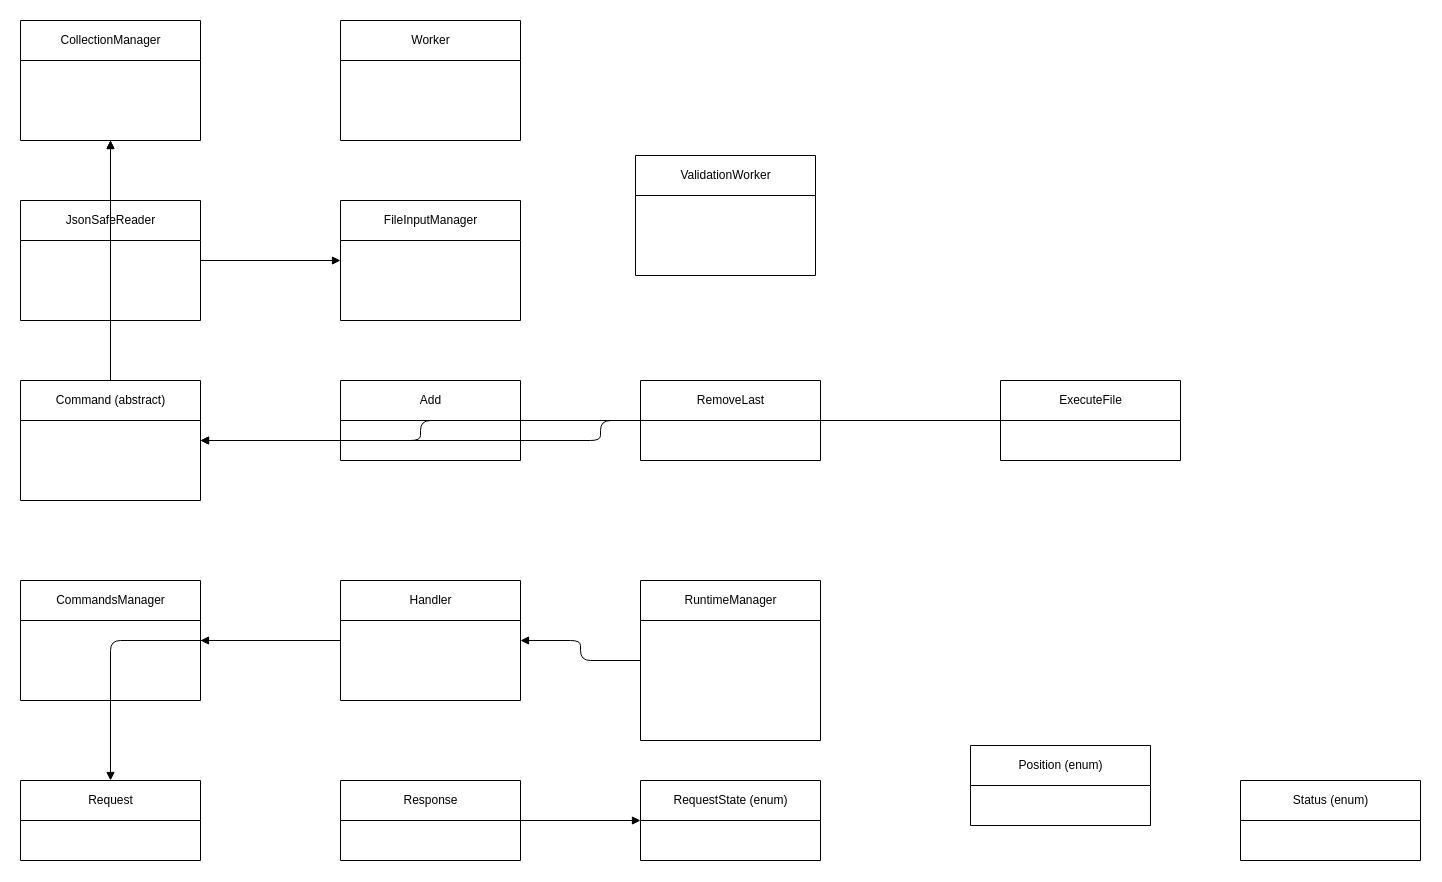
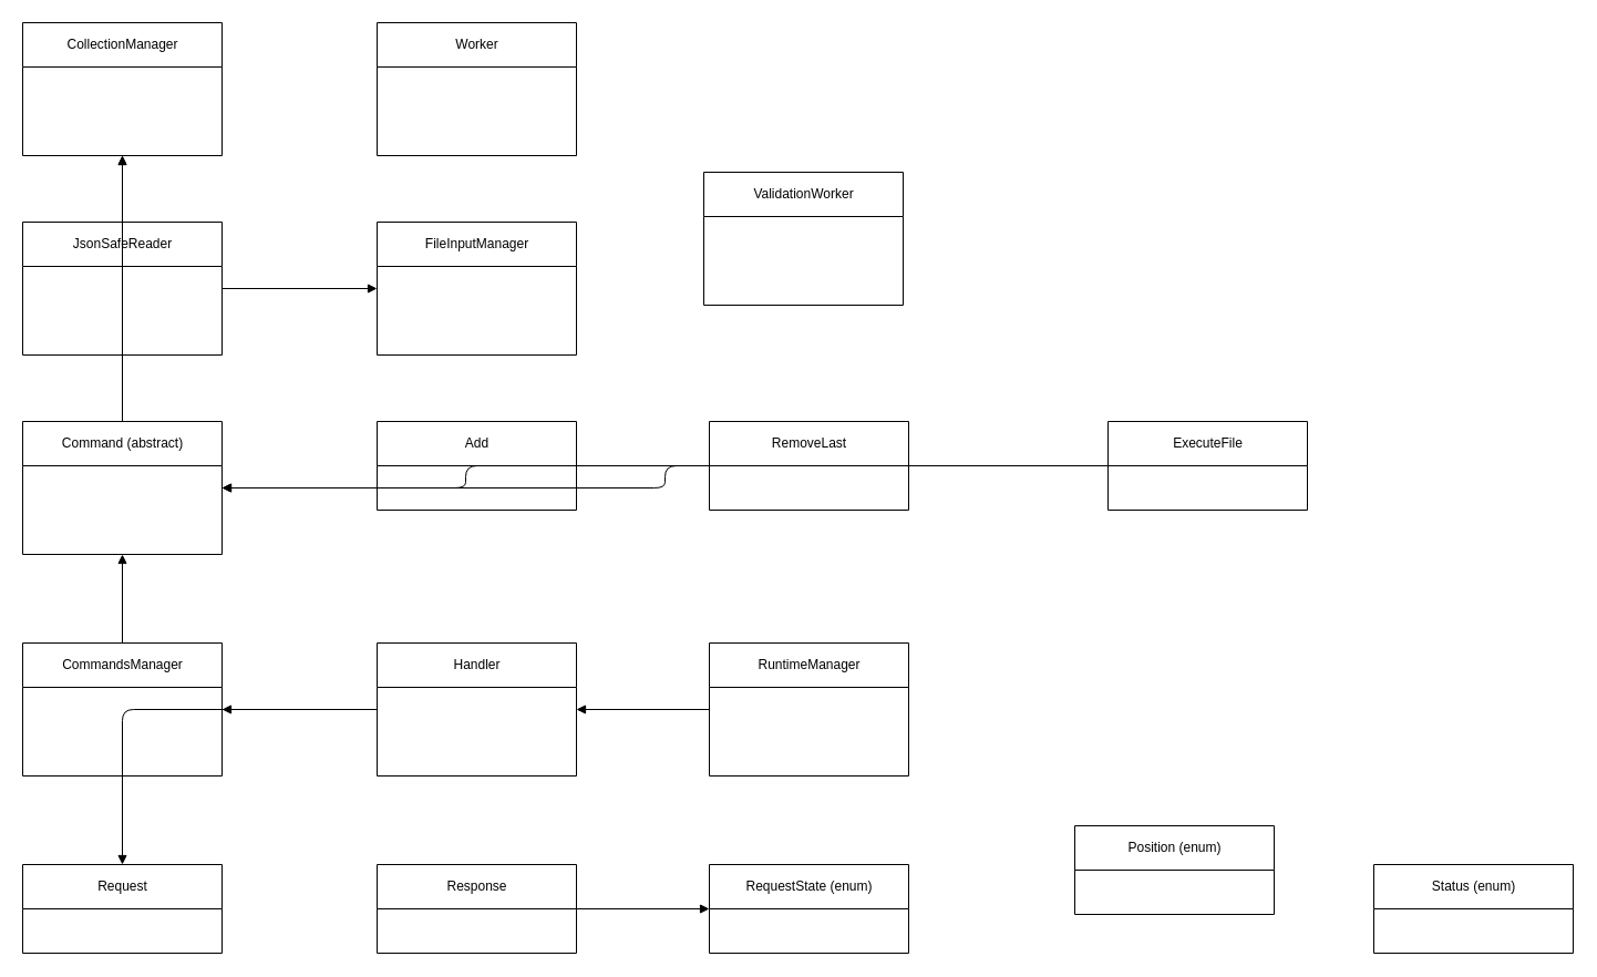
  <mxCell id="0" />
  <mxCell id="1" parent="0" />
  <mxCell id="2" value="CollectionManager" style="shape=swimlane;html=1;" vertex="1" parent="1"><mxGeometry x="20" y="20" width="180" height="120" as="geometry" /></mxCell>
  <mxCell id="3" value="Worker" style="shape=swimlane;html=1;" vertex="1" parent="1"><mxGeometry x="340" y="20" width="180" height="120" as="geometry" /></mxCell>
  <mxCell id="4" value="JsonSafeReader" style="shape=swimlane;html=1;" vertex="1" parent="1"><mxGeometry x="20" y="200" width="180" height="120" as="geometry" /></mxCell>
  <mxCell id="5" value="FileInputManager" style="shape=swimlane;html=1;" vertex="1" parent="1"><mxGeometry x="340" y="200" width="180" height="120" as="geometry" /></mxCell>
  <mxCell id="6" value="ValidationWorker" style="shape=swimlane;html=1;" vertex="1" parent="1"><mxGeometry x="635" y="155" width="180" height="120" as="geometry" /></mxCell>
  <mxCell id="7" value="Command (abstract)" style="shape=swimlane;html=1;" vertex="1" parent="1"><mxGeometry x="20" y="380" width="180" height="120" as="geometry" /></mxCell>
  <mxCell id="8" value="Add" style="shape=swimlane;html=1;" vertex="1" parent="1"><mxGeometry x="340" y="380" width="180" height="80" as="geometry" /></mxCell>
  <mxCell id="9" value="RemoveLast" style="shape=swimlane;html=1;" vertex="1" parent="1"><mxGeometry x="640" y="380" width="180" height="80" as="geometry" /></mxCell>
  <mxCell id="10" value="ExecuteFile" style="shape=swimlane;html=1;" vertex="1" parent="1"><mxGeometry x="1000" y="380" width="180" height="80" as="geometry" /></mxCell>
  <mxCell id="11" value="CommandsManager" style="shape=swimlane;html=1;" vertex="1" parent="1"><mxGeometry x="20" y="580" width="180" height="120" as="geometry" /></mxCell>
  <mxCell id="12" value="Handler" style="shape=swimlane;html=1;" vertex="1" parent="1"><mxGeometry x="340" y="580" width="180" height="120" as="geometry" /></mxCell>
- <mxCell id="13" value="RuntimeManager" style="shape=swimlane;html=1;" vertex="1" parent="1"><mxGeometry x="640" y="580" width="180" height="160" as="geometry" /></mxCell>
+ <mxCell id="13" value="RuntimeManager" style="shape=swimlane;html=1;" vertex="1" parent="1"><mxGeometry x="640" y="580" width="180" height="120" as="geometry" /></mxCell>
  <mxCell id="14" value="Request" style="shape=swimlane;html=1;" vertex="1" parent="1"><mxGeometry x="20" y="780" width="180" height="80" as="geometry" /></mxCell>
  <mxCell id="15" value="Response" style="shape=swimlane;html=1;" vertex="1" parent="1"><mxGeometry x="340" y="780" width="180" height="80" as="geometry" /></mxCell>
  <mxCell id="16" value="RequestState (enum)" style="shape=swimlane;html=1;" vertex="1" parent="1"><mxGeometry x="640" y="780" width="180" height="80" as="geometry" /></mxCell>
  <mxCell id="17" value="Position (enum)" style="shape=swimlane;html=1;" vertex="1" parent="1"><mxGeometry x="970" y="745" width="180" height="80" as="geometry" /></mxCell>
  <mxCell id="18" value="Status (enum)" style="shape=swimlane;html=1;" vertex="1" parent="1"><mxGeometry x="1240" y="780" width="180" height="80" as="geometry" /></mxCell>
  <mxCell id="19" style="edgeStyle=orthogonalEdgeStyle;endArrow=block;" edge="1" parent="1" source="4" target="5"><mxGeometry relative="1" as="geometry" /></mxCell>
  <mxCell id="20" style="edgeStyle=orthogonalEdgeStyle;endArrow=block;" edge="1" parent="1" source="4" target="2"><mxGeometry relative="1" as="geometry" /></mxCell>
  <mxCell id="21" style="edgeStyle=orthogonalEdgeStyle;endArrow=block;" edge="1" parent="1" source="7" target="2"><mxGeometry relative="1" as="geometry" /></mxCell>
  <mxCell id="22" style="edgeStyle=orthogonalEdgeStyle;endArrow=block;" edge="1" parent="1" source="9" target="7"><mxGeometry relative="1" as="geometry" /></mxCell>
  <mxCell id="23" style="edgeStyle=orthogonalEdgeStyle;endArrow=block;" edge="1" parent="1" source="10" target="7"><mxGeometry relative="1" as="geometry" /></mxCell>
+ <mxCell id="24" style="edgeStyle=orthogonalEdgeStyle;endArrow=block;" edge="1" parent="1" source="11" target="7"><mxGeometry relative="1" as="geometry" /></mxCell>
  <mxCell id="25" style="edgeStyle=orthogonalEdgeStyle;endArrow=block;" edge="1" parent="1" source="12" target="11"><mxGeometry relative="1" as="geometry" /></mxCell>
  <mxCell id="26" style="edgeStyle=orthogonalEdgeStyle;endArrow=block;" edge="1" parent="1" source="13" target="12"><mxGeometry relative="1" as="geometry" /></mxCell>
  <mxCell id="27" style="edgeStyle=orthogonalEdgeStyle;endArrow=block;" edge="1" parent="1" source="12" target="14"><mxGeometry relative="1" as="geometry" /></mxCell>
  <mxCell id="28" style="edgeStyle=orthogonalEdgeStyle;endArrow=block;" edge="1" parent="1" source="15" target="16"><mxGeometry relative="1" as="geometry" /></mxCell>
